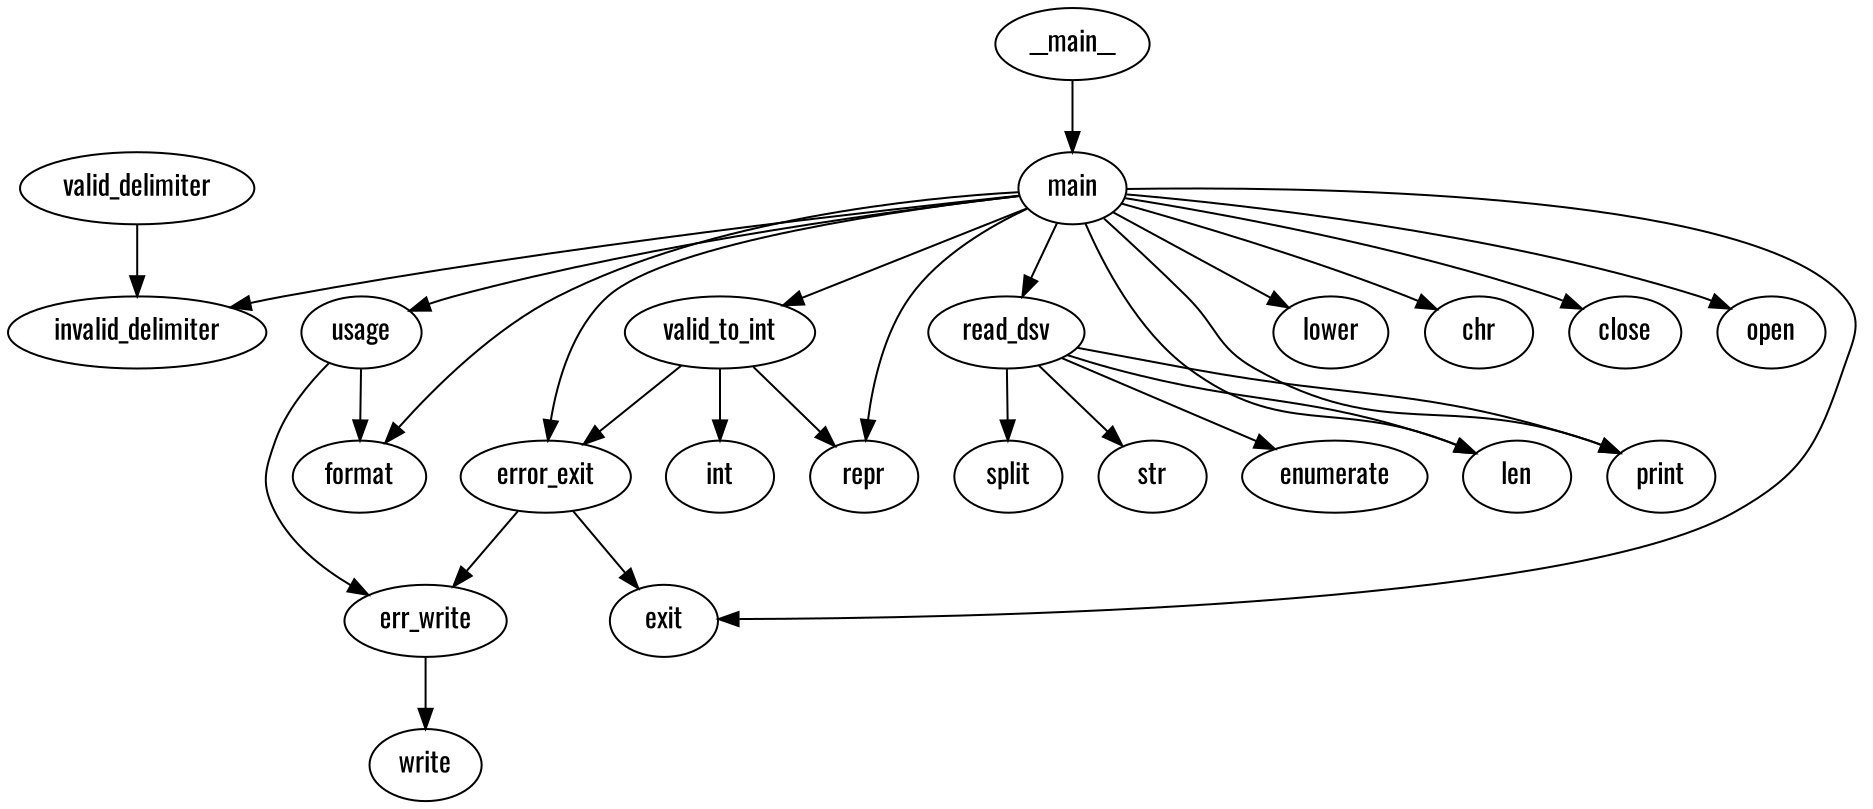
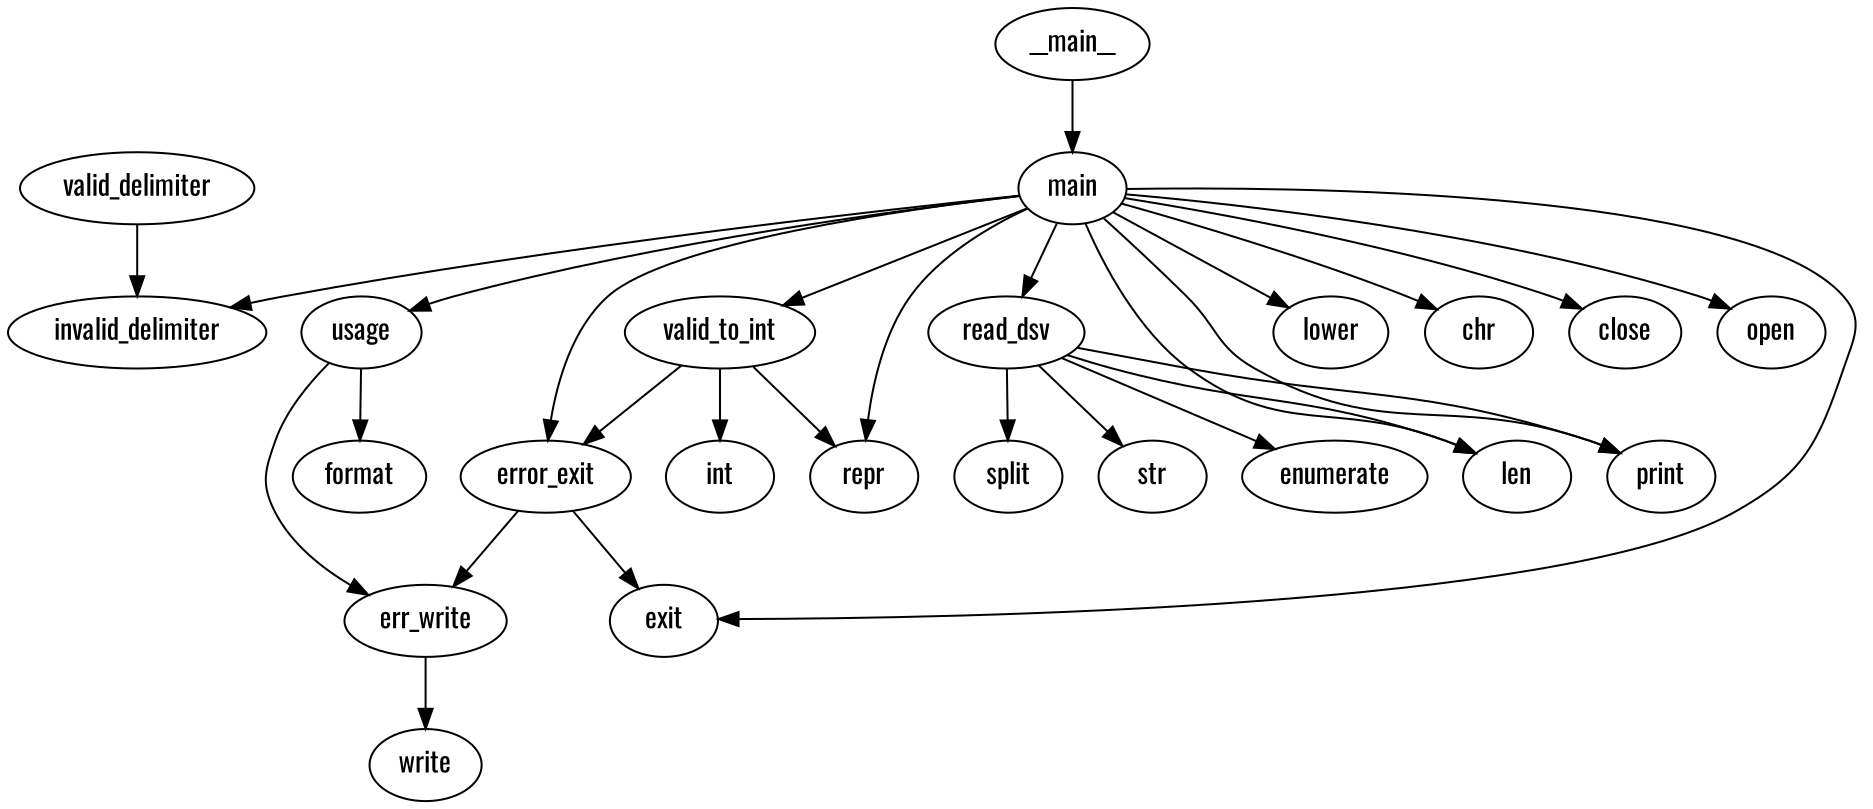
  strict digraph {
    fontname=Oswald
    node [fontname=Oswald]
    edge [fontname=Oswald]
    err_write
    write
    error_exit
    exit
    usage
    format
    n7 [label=valid_to_int]
    int
    repr
    valid_delimiter
    invalid_delimiter
    read_dsv
    enumerate
    split
    len
    print
    str
    main
    lower
    chr
    close
    open
    __main__
    err_write -> write
    error_exit -> err_write
    error_exit -> exit
    usage -> err_write
    usage -> format
    n7 -> error_exit
    n7 -> int
    n7 -> repr
    valid_delimiter -> invalid_delimiter
    read_dsv -> enumerate
    read_dsv -> split
    read_dsv -> len
    read_dsv -> print
    read_dsv -> str
    main -> error_exit
    main -> exit
    main -> usage
-   main -> format
    main -> n7
    main -> repr
    main -> invalid_delimiter
    main -> read_dsv
    main -> len
    main -> print
    main -> lower
    main -> chr
    main -> close
    main -> open
    __main__ -> main
  }
